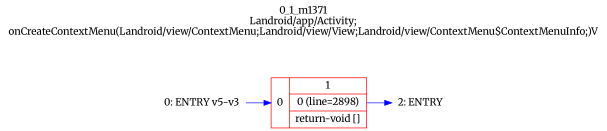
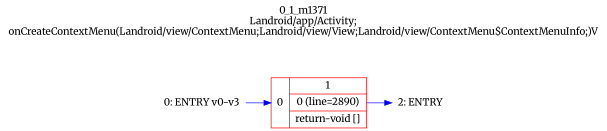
  digraph {
    fontname=Merriweather
    label="0_1_m1371\nLandroid/app/Activity;\nonCreateContextMenu(Landroid/view/ContextMenu;Landroid/view/View;Landroid/view/ContextMenu$ContextMenuInfo;)V"
    labelloc=t
    rankdir=LR
    node [fontname=Merriweather shape=plaintext]
    edge [color=blue fontcolor=blue fontname=Merriweather weight=100]
-   n1 [label="0: ENTRY v5-v3"]
-   n2 [color=red label="{0|{1|0 (line=2898)|return-void []\l}}" shape=record]
+   n1 [label="0: ENTRY v0-v3"]
+   n2 [color=red label="{0|{1|0 (line=2890)|return-void []\l}}" shape=record]
    n3 [label="2: ENTRY"]
    n1 -> n2
    n2 -> n3
  }
